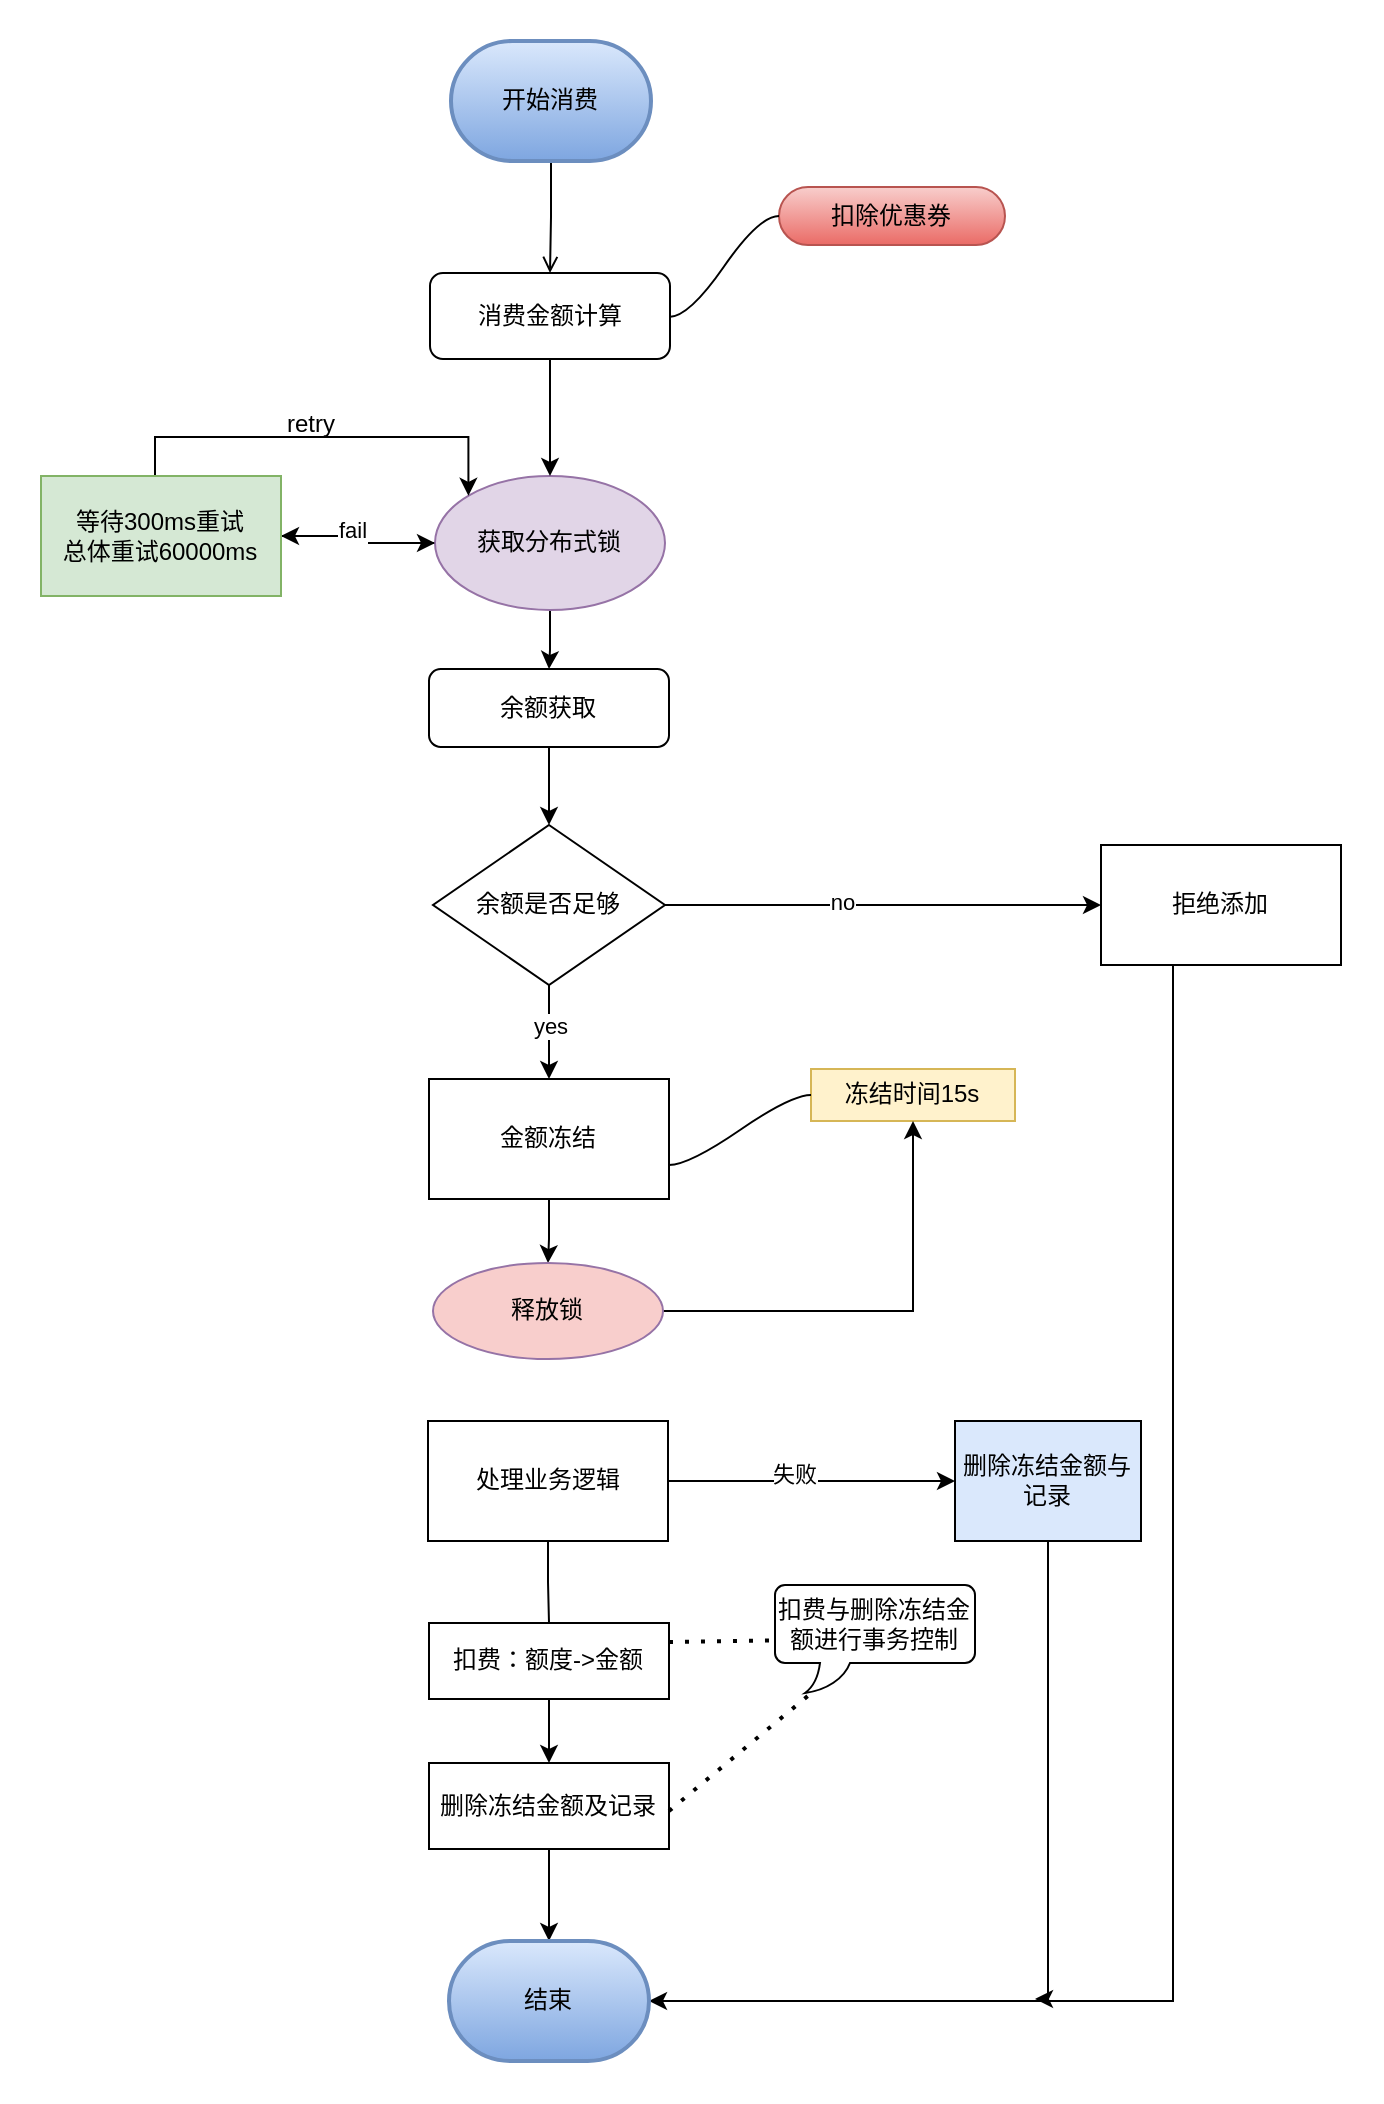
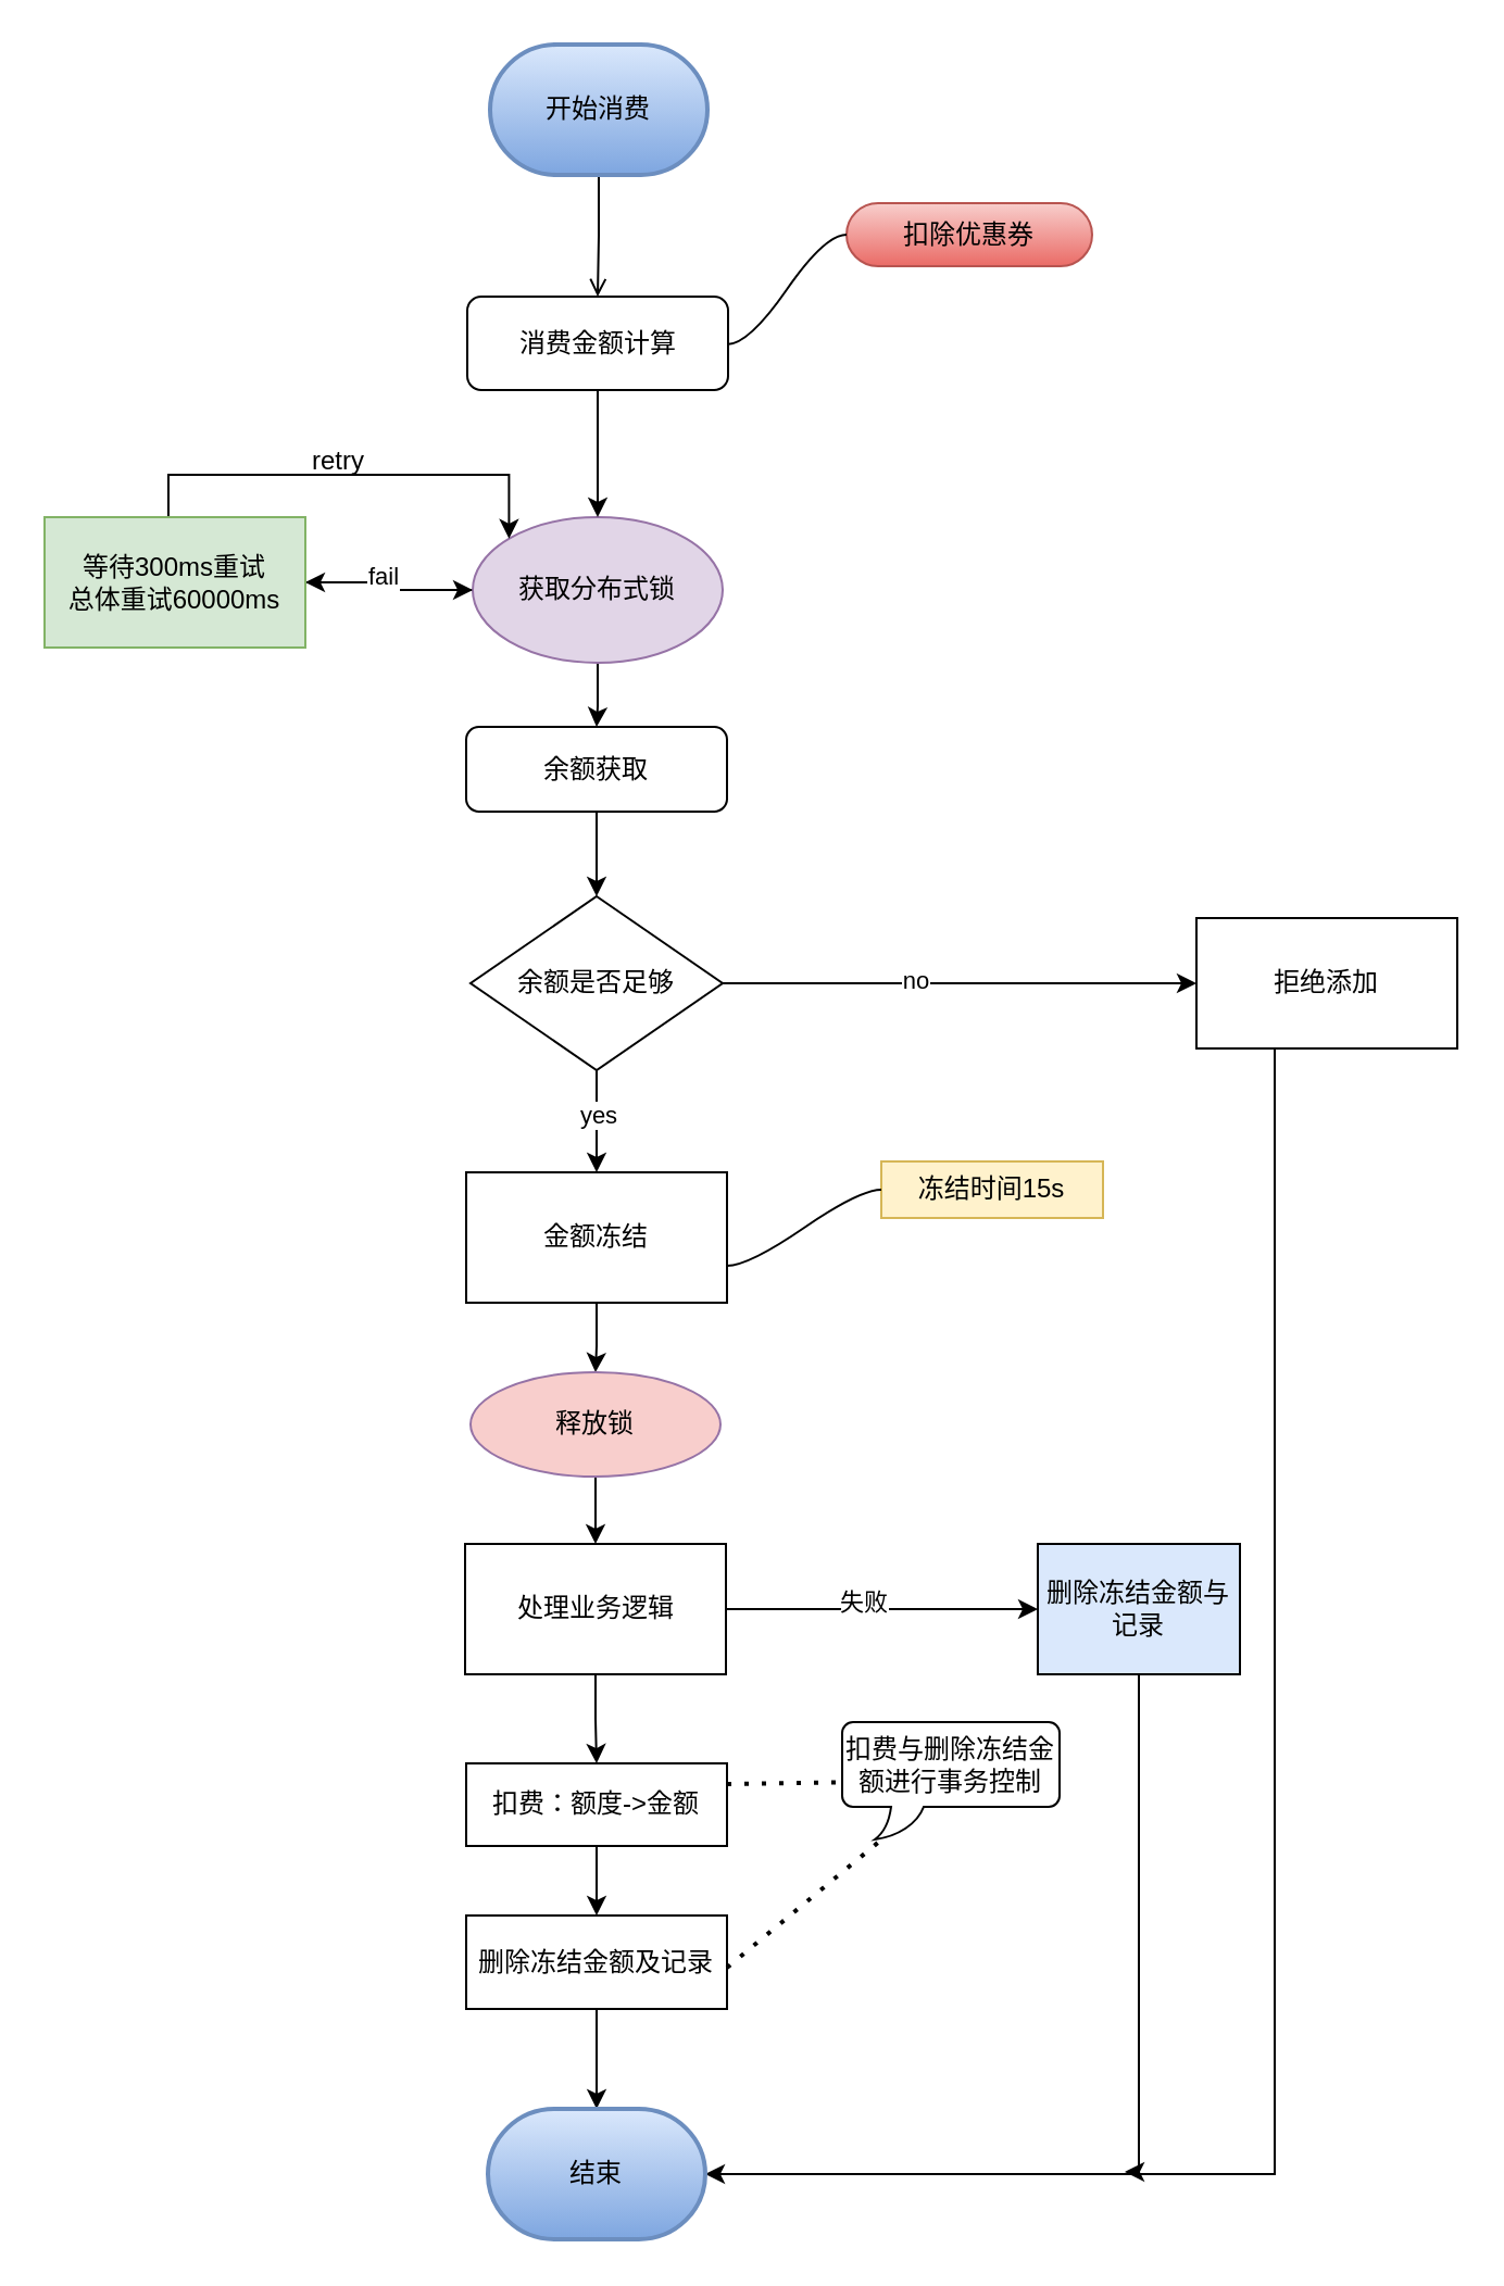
  <mxCell id="0" />
  <mxCell id="1" parent="0" />
  <mxCell id="2" value="" style="edgeStyle=orthogonalEdgeStyle;rounded=0;orthogonalLoop=1;jettySize=auto;html=1;" edge="1" parent="1" source="4" target="23"><mxGeometry relative="1" as="geometry" /></mxCell>
  <mxCell id="3" value="" style="edgeStyle=orthogonalEdgeStyle;rounded=0;orthogonalLoop=1;jettySize=auto;html=1;" edge="1" parent="1" source="4" target="13"><mxGeometry relative="1" as="geometry" /></mxCell>
  <mxCell id="4" value="获取分布式锁" style="ellipse;whiteSpace=wrap;html=1;fillColor=#e1d5e7;strokeColor=#9673a6;" vertex="1" parent="1"><mxGeometry x="217" y="237.5" width="115" height="67" as="geometry" /></mxCell>
  <mxCell id="5" value="" style="edgeStyle=orthogonalEdgeStyle;rounded=0;orthogonalLoop=1;jettySize=auto;html=1;" edge="1" parent="1" source="9" target="17"><mxGeometry relative="1" as="geometry" /></mxCell>
  <mxCell id="6" value="no" style="edgeLabel;html=1;align=center;verticalAlign=middle;resizable=0;points=[];" vertex="1" connectable="0" parent="5"><mxGeometry x="-0.193" y="2" relative="1" as="geometry"><mxPoint as="offset" /></mxGeometry></mxCell>
  <mxCell id="7" value="" style="edgeStyle=orthogonalEdgeStyle;rounded=0;orthogonalLoop=1;jettySize=auto;html=1;" edge="1" parent="1" source="9" target="19"><mxGeometry relative="1" as="geometry" /></mxCell>
  <mxCell id="8" value="yes" style="edgeLabel;html=1;align=center;verticalAlign=middle;resizable=0;points=[];" vertex="1" connectable="0" parent="7"><mxGeometry x="-0.149" relative="1" as="geometry"><mxPoint as="offset" /></mxGeometry></mxCell>
  <mxCell id="9" value="余额是否足够" style="rhombus;whiteSpace=wrap;html=1;" vertex="1" parent="1"><mxGeometry x="216" y="412" width="116" height="80" as="geometry" /></mxCell>
  <mxCell id="10" value="" style="edgeStyle=orthogonalEdgeStyle;rounded=0;orthogonalLoop=1;jettySize=auto;html=1;" edge="1" parent="1" source="11" target="4"><mxGeometry relative="1" as="geometry" /></mxCell>
  <mxCell id="11" value="消费金额计算" style="rounded=1;whiteSpace=wrap;html=1;" vertex="1" parent="1"><mxGeometry x="214.5" y="136" width="120" height="43" as="geometry" /></mxCell>
  <mxCell id="12" value="" style="edgeStyle=orthogonalEdgeStyle;rounded=0;orthogonalLoop=1;jettySize=auto;html=1;" edge="1" parent="1" source="13" target="9"><mxGeometry relative="1" as="geometry" /></mxCell>
  <mxCell id="13" value="&lt;span&gt;余额获取&lt;/span&gt;" style="whiteSpace=wrap;html=1;rounded=1;" vertex="1" parent="1"><mxGeometry x="214" y="334" width="120" height="39" as="geometry" /></mxCell>
  <mxCell id="14" value="扣除优惠券" style="whiteSpace=wrap;html=1;rounded=1;arcSize=50;align=center;verticalAlign=middle;strokeWidth=1;autosize=1;spacing=4;treeFolding=1;treeMoving=1;newEdgeStyle={&quot;edgeStyle&quot;:&quot;entityRelationEdgeStyle&quot;,&quot;startArrow&quot;:&quot;none&quot;,&quot;endArrow&quot;:&quot;none&quot;,&quot;segment&quot;:10,&quot;curved&quot;:1};gradientColor=#ea6b66;fillColor=#f8cecc;strokeColor=#b85450;" vertex="1" parent="1"><mxGeometry x="389" y="93" width="113" height="29" as="geometry" /></mxCell>
  <mxCell id="15" value="" style="edgeStyle=entityRelationEdgeStyle;startArrow=none;endArrow=none;segment=10;curved=1;" edge="1" target="14" parent="1"><mxGeometry relative="1" as="geometry"><mxPoint x="334" y="158" as="sourcePoint" /></mxGeometry></mxCell>
  <mxCell id="16" style="edgeStyle=orthogonalEdgeStyle;rounded=0;orthogonalLoop=1;jettySize=auto;html=1;entryX=1;entryY=0.5;entryDx=0;entryDy=0;entryPerimeter=0;" edge="1" parent="1" source="17" target="31"><mxGeometry relative="1" as="geometry"><Array as="points"><mxPoint x="586" y="1000" /></Array></mxGeometry></mxCell>
  <mxCell id="17" value="拒绝添加" style="whiteSpace=wrap;html=1;" vertex="1" parent="1"><mxGeometry x="550" y="422" width="120" height="60" as="geometry" /></mxCell>
  <mxCell id="18" style="edgeStyle=orthogonalEdgeStyle;rounded=0;orthogonalLoop=1;jettySize=auto;html=1;entryX=0.5;entryY=0;entryDx=0;entryDy=0;" edge="1" parent="1" source="19" target="33"><mxGeometry relative="1" as="geometry" /></mxCell>
  <mxCell id="19" value="金额冻结" style="whiteSpace=wrap;html=1;" vertex="1" parent="1"><mxGeometry x="214" y="539" width="120" height="60" as="geometry" /></mxCell>
  <mxCell id="20" value="" style="edgeStyle=orthogonalEdgeStyle;rounded=0;orthogonalLoop=1;jettySize=auto;html=1;" edge="1" parent="1" source="23" target="4"><mxGeometry relative="1" as="geometry" /></mxCell>
  <mxCell id="21" value="fail" style="edgeLabel;html=1;align=center;verticalAlign=middle;resizable=0;points=[];" vertex="1" connectable="0" parent="20"><mxGeometry x="-0.125" y="3" relative="1" as="geometry"><mxPoint as="offset" /></mxGeometry></mxCell>
  <mxCell id="22" style="edgeStyle=orthogonalEdgeStyle;rounded=0;orthogonalLoop=1;jettySize=auto;html=1;entryX=0;entryY=0;entryDx=0;entryDy=0;" edge="1" parent="1" source="23" target="4"><mxGeometry relative="1" as="geometry"><mxPoint x="77" y="204" as="targetPoint" /><Array as="points"><mxPoint x="77" y="218" /><mxPoint x="234" y="218" /></Array></mxGeometry></mxCell>
  <mxCell id="23" value="等待300ms重试&lt;br&gt;总体重试60000ms" style="whiteSpace=wrap;html=1;fillColor=#d5e8d4;strokeColor=#82b366;" vertex="1" parent="1"><mxGeometry x="20" y="237.5" width="120" height="60" as="geometry" /></mxCell>
  <mxCell id="24" value="retry" style="text;html=1;align=center;verticalAlign=middle;resizable=0;points=[];autosize=1;strokeColor=none;" vertex="1" parent="1"><mxGeometry x="138" y="203" width="34" height="18" as="geometry" /></mxCell>
  <mxCell id="25" value="冻结时间15s" style="whiteSpace=wrap;html=1;arcSize=50;align=center;verticalAlign=middle;strokeWidth=1;autosize=1;spacing=4;treeFolding=1;treeMoving=1;newEdgeStyle={&quot;edgeStyle&quot;:&quot;entityRelationEdgeStyle&quot;,&quot;startArrow&quot;:&quot;none&quot;,&quot;endArrow&quot;:&quot;none&quot;,&quot;segment&quot;:10,&quot;curved&quot;:1};fillColor=#fff2cc;strokeColor=#d6b656;rounded=0;" vertex="1" parent="1"><mxGeometry x="405" y="534" width="102" height="26" as="geometry" /></mxCell>
  <mxCell id="26" value="" style="edgeStyle=entityRelationEdgeStyle;startArrow=none;endArrow=none;segment=10;curved=1;" edge="1" target="25" parent="1"><mxGeometry relative="1" as="geometry"><mxPoint x="334" y="582" as="sourcePoint" /></mxGeometry></mxCell>
  <mxCell id="27" value="" style="edgeStyle=orthogonalEdgeStyle;rounded=0;orthogonalLoop=1;jettySize=auto;html=1;" edge="1" parent="1" source="28" target="30"><mxGeometry relative="1" as="geometry" /></mxCell>
  <mxCell id="28" value="扣费：额度-&amp;gt;金额" style="whiteSpace=wrap;html=1;" vertex="1" parent="1"><mxGeometry x="214" y="811" width="120" height="38" as="geometry" /></mxCell>
  <mxCell id="29" style="edgeStyle=orthogonalEdgeStyle;rounded=0;orthogonalLoop=1;jettySize=auto;html=1;entryX=0.5;entryY=0;entryDx=0;entryDy=0;entryPerimeter=0;" edge="1" parent="1" source="30" target="31"><mxGeometry relative="1" as="geometry" /></mxCell>
  <mxCell id="30" value="删除冻结金额及记录" style="whiteSpace=wrap;html=1;" vertex="1" parent="1"><mxGeometry x="214" y="881" width="120" height="43" as="geometry" /></mxCell>
  <mxCell id="31" value="结束" style="strokeWidth=2;html=1;shape=mxgraph.flowchart.terminator;whiteSpace=wrap;gradientColor=#7ea6e0;fillColor=#dae8fc;strokeColor=#6c8ebf;" vertex="1" parent="1"><mxGeometry x="224" y="970" width="100" height="60" as="geometry" /></mxCell>
- <mxCell id="32" style="edgeStyle=orthogonalEdgeStyle;rounded=0;orthogonalLoop=1;jettySize=auto;html=1;" edge="1" parent="1" source="33" target="25"><mxGeometry relative="1" as="geometry" /></mxCell>
+ <mxCell id="32" style="edgeStyle=orthogonalEdgeStyle;rounded=0;orthogonalLoop=1;jettySize=auto;html=1;entryX=0.5;entryY=0;entryDx=0;entryDy=0;" edge="1" parent="1" source="33" target="42"><mxGeometry relative="1" as="geometry" /></mxCell>
  <mxCell id="33" value="释放锁" style="ellipse;whiteSpace=wrap;html=1;fillColor=#f8cecc;strokeColor=#9673a6;" vertex="1" parent="1"><mxGeometry x="216" y="631" width="115" height="48" as="geometry" /></mxCell>
  <mxCell id="34" value="扣费与删除冻结金额进行事务控制" style="whiteSpace=wrap;html=1;shape=mxgraph.basic.roundRectCallout;dx=30;dy=15;size=5;boundedLbl=1;" vertex="1" parent="1"><mxGeometry x="387" y="792" width="100" height="54" as="geometry" /></mxCell>
  <mxCell id="35" value="" style="endArrow=none;dashed=1;html=1;dashPattern=1 3;strokeWidth=2;" edge="1" parent="1"><mxGeometry width="50" height="50" relative="1" as="geometry"><mxPoint x="334" y="905" as="sourcePoint" /><mxPoint x="404" y="847" as="targetPoint" /></mxGeometry></mxCell>
  <mxCell id="36" value="" style="endArrow=none;dashed=1;html=1;dashPattern=1 3;strokeWidth=2;exitX=1;exitY=0.25;exitDx=0;exitDy=0;" edge="1" parent="1" source="28" target="34"><mxGeometry width="50" height="50" relative="1" as="geometry"><mxPoint x="229" y="825" as="sourcePoint" /><mxPoint x="279" y="775" as="targetPoint" /></mxGeometry></mxCell>
  <mxCell id="37" style="edgeStyle=orthogonalEdgeStyle;rounded=0;orthogonalLoop=1;jettySize=auto;html=1;entryX=0.5;entryY=0;entryDx=0;entryDy=0;endArrow=open;" edge="1" parent="1" source="38" target="11"><mxGeometry relative="1" as="geometry" /></mxCell>
  <mxCell id="38" value="开始消费" style="strokeWidth=2;html=1;shape=mxgraph.flowchart.terminator;whiteSpace=wrap;gradientColor=#7ea6e0;fillColor=#dae8fc;strokeColor=#6c8ebf;" vertex="1" parent="1"><mxGeometry x="225" y="20" width="100" height="60" as="geometry" /></mxCell>
  <mxCell id="39" value="" style="edgeStyle=orthogonalEdgeStyle;rounded=0;orthogonalLoop=1;jettySize=auto;html=1;" edge="1" parent="1" source="42" target="44"><mxGeometry relative="1" as="geometry" /></mxCell>
  <mxCell id="40" value="失败" style="edgeLabel;html=1;align=center;verticalAlign=middle;resizable=0;points=[];" vertex="1" connectable="0" parent="39"><mxGeometry x="-0.125" y="4" relative="1" as="geometry"><mxPoint as="offset" /></mxGeometry></mxCell>
- <mxCell id="41" style="edgeStyle=orthogonalEdgeStyle;rounded=0;orthogonalLoop=1;jettySize=auto;html=1;entryX=0.5;entryY=0;entryDx=0;entryDy=0;endArrow=none;" edge="1" parent="1" source="42" target="28"><mxGeometry relative="1" as="geometry" /></mxCell>
+ <mxCell id="41" style="edgeStyle=orthogonalEdgeStyle;rounded=0;orthogonalLoop=1;jettySize=auto;html=1;entryX=0.5;entryY=0;entryDx=0;entryDy=0;" edge="1" parent="1" source="42" target="28"><mxGeometry relative="1" as="geometry" /></mxCell>
  <mxCell id="42" value="处理业务逻辑" style="whiteSpace=wrap;html=1;" vertex="1" parent="1"><mxGeometry x="213.5" y="710" width="120" height="60" as="geometry" /></mxCell>
  <mxCell id="43" value="" style="edgeStyle=orthogonalEdgeStyle;rounded=0;orthogonalLoop=1;jettySize=auto;html=1;" edge="1" parent="1" source="44"><mxGeometry relative="1" as="geometry"><mxPoint x="517" y="999" as="targetPoint" /><Array as="points"><mxPoint x="524" y="999" /></Array></mxGeometry></mxCell>
  <mxCell id="44" value="删除冻结金额与记录" style="whiteSpace=wrap;html=1;fillColor=#dae8fc;" vertex="1" parent="1"><mxGeometry x="477" y="710" width="93" height="60" as="geometry" /></mxCell>
